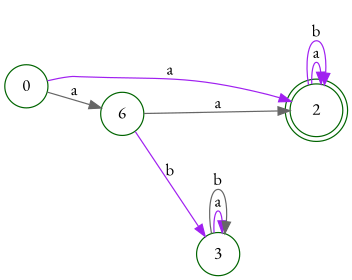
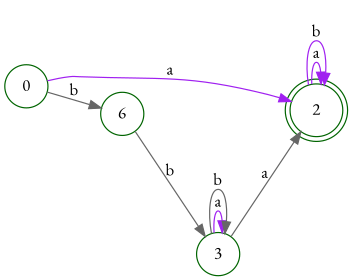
  digraph {
    fontname="EB Garamond"
    rankdir=LR
    node [color=darkgreen fontname="EB Garamond" shape=circle]
    edge [color=purple fontname="EB Garamond"]
    2 [shape=doublecircle]
    0
    n3 [label=6]
    3
    2 -> 2 [label=a]
    2 -> 2 [label=b]
    0 -> 2 [label=a]
-   0 -> n3 [color=gray40 label=a]
-   n3 -> 2 [color=gray40 label=a]
-   n3 -> 3 [label=b]
+   0 -> n3 [color=gray40 label=b]
+   3 -> 2 [color=gray40 label=a]
+   n3 -> 3 [color=gray40 label=b]
    3 -> 3 [label=a]
    3 -> 3 [color=gray40 label=b]
  }
